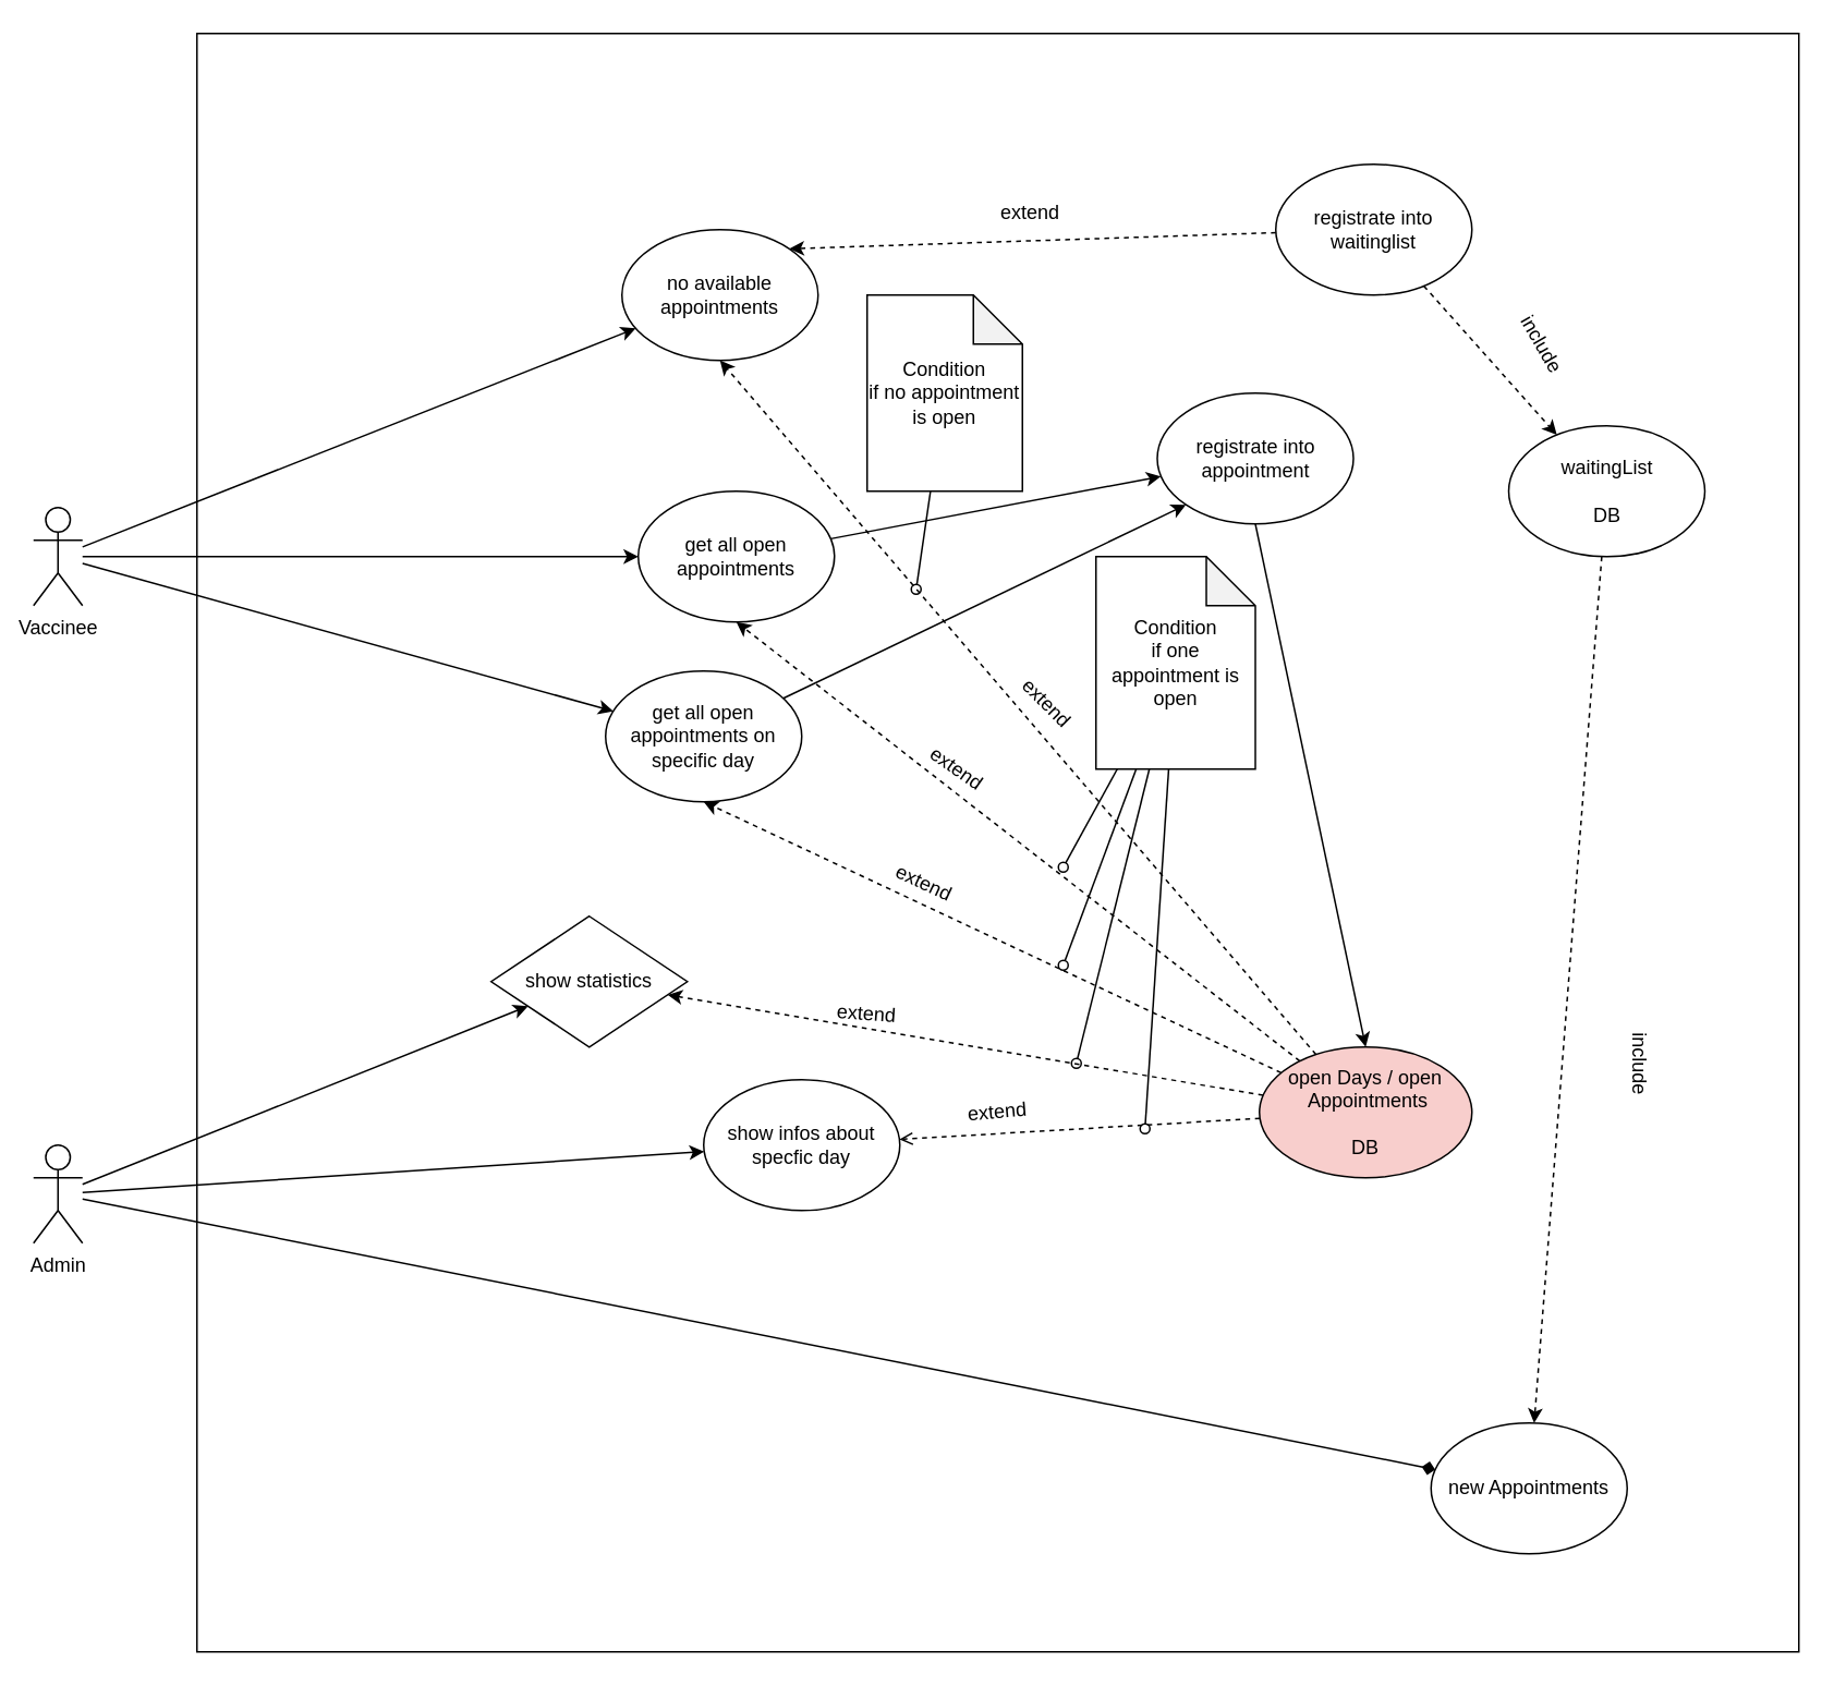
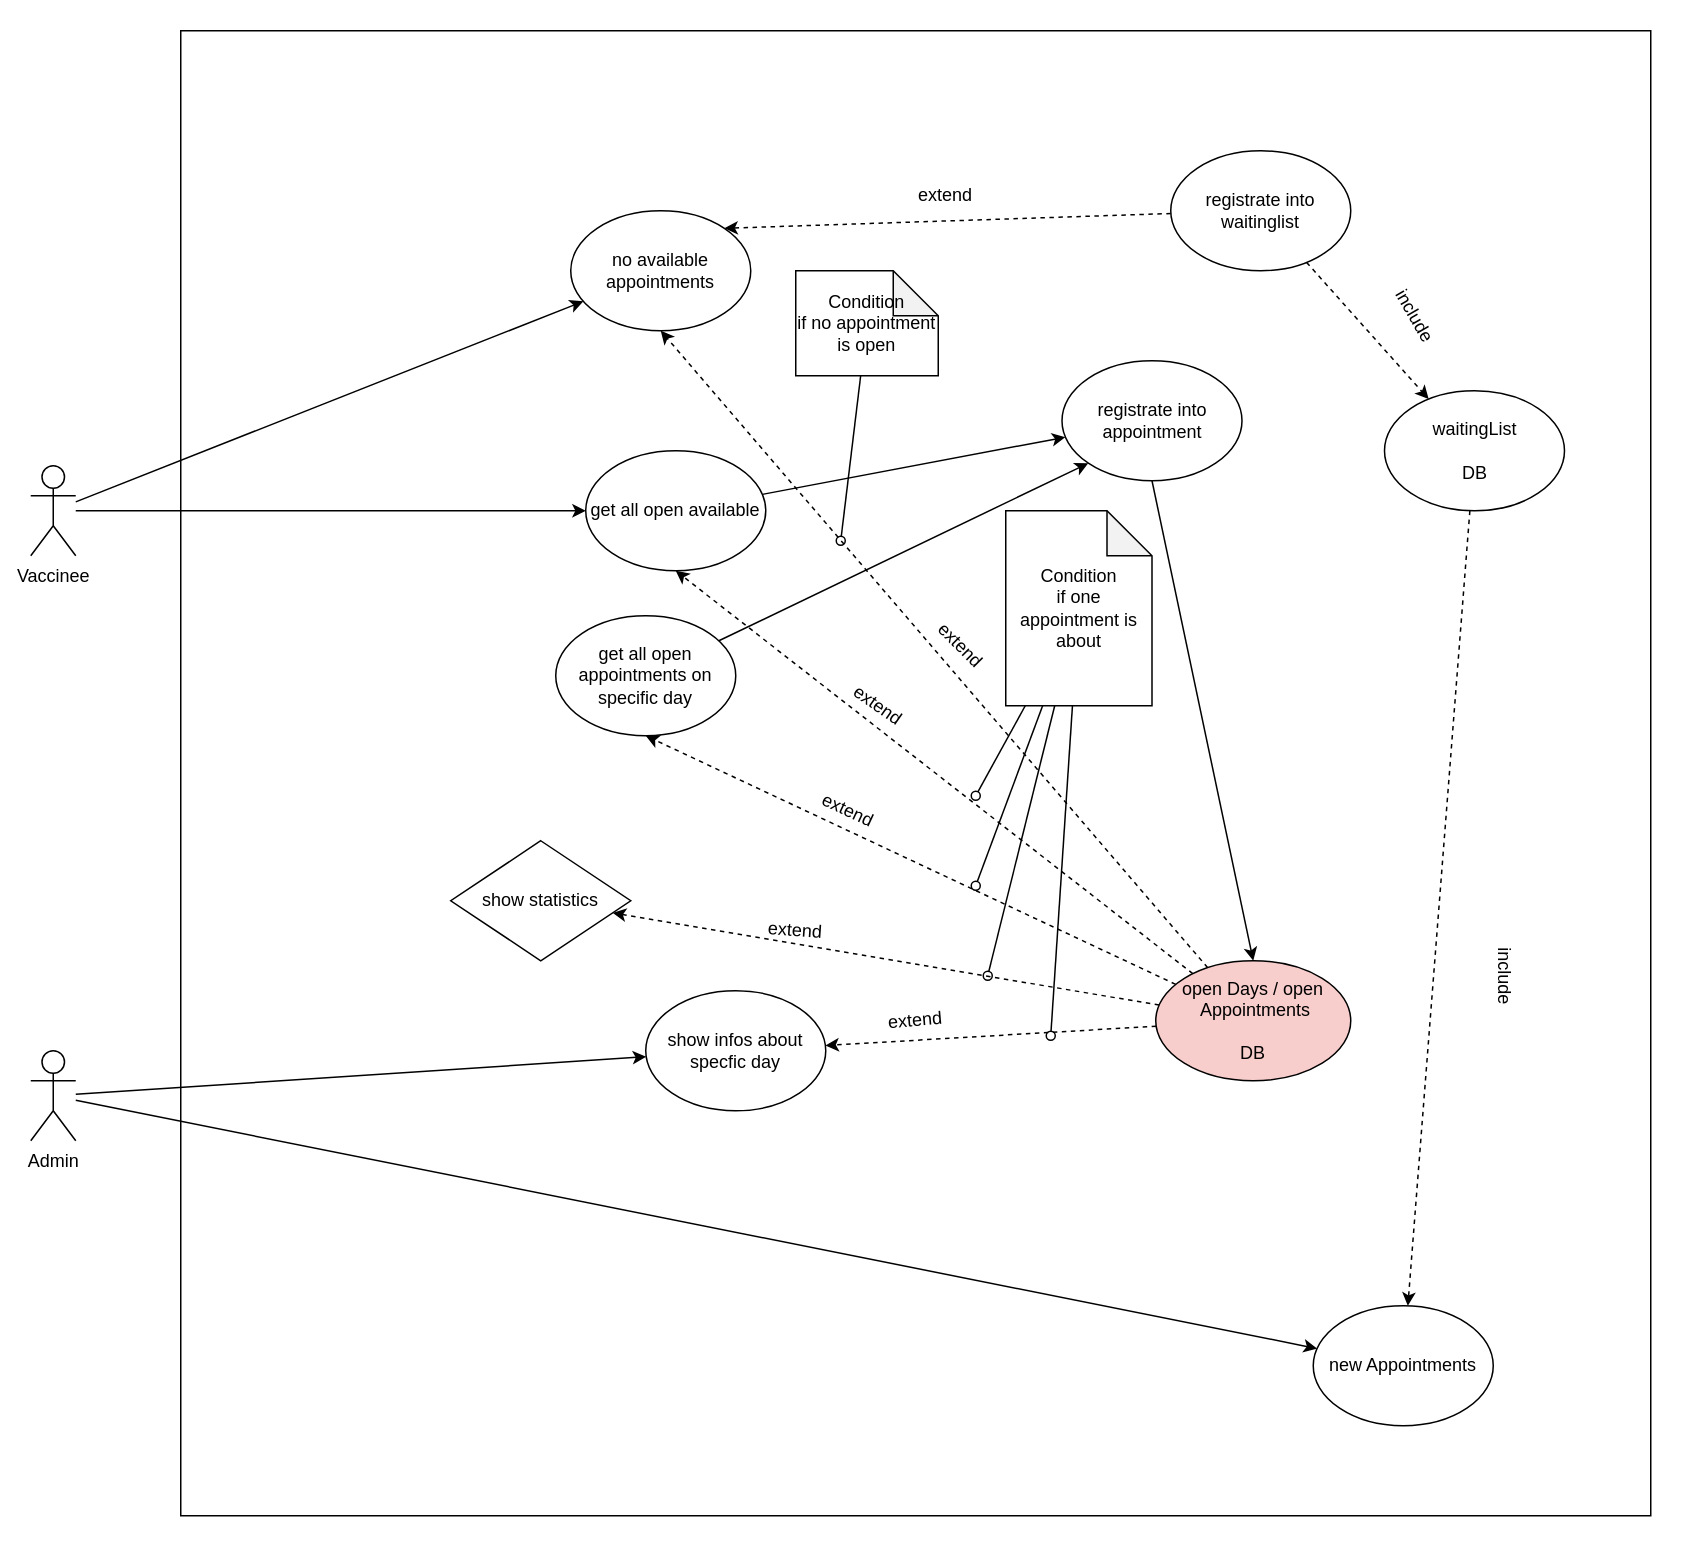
  <mxCell id="0" />
  <mxCell id="1" parent="0" />
  <mxCell id="2" value="" style="rounded=0;whiteSpace=wrap;html=1;" vertex="1" parent="1"><mxGeometry x="120" y="20" width="980" height="990" as="geometry" /></mxCell>
  <mxCell id="3" style="edgeStyle=none;rounded=0;orthogonalLoop=1;jettySize=auto;html=1;" edge="1" parent="1" source="6" target="33"><mxGeometry relative="1" as="geometry"><mxPoint x="260" y="350" as="targetPoint" /></mxGeometry></mxCell>
  <mxCell id="4" style="edgeStyle=none;rounded=0;orthogonalLoop=1;jettySize=auto;html=1;" edge="1" parent="1" source="6" target="14"><mxGeometry relative="1" as="geometry" /></mxCell>
- <mxCell id="5" style="edgeStyle=none;rounded=0;orthogonalLoop=1;jettySize=auto;html=1;endArrow=classic;endFill=1;" edge="1" parent="1" source="6" target="35"><mxGeometry relative="1" as="geometry" /></mxCell>
  <mxCell id="6" value="Vaccinee" style="shape=umlActor;verticalLabelPosition=bottom;verticalAlign=top;html=1;outlineConnect=0;" vertex="1" parent="1"><mxGeometry x="20" y="310" width="30" height="60" as="geometry" /></mxCell>
  <mxCell id="7" style="edgeStyle=none;rounded=0;orthogonalLoop=1;jettySize=auto;html=1;" edge="1" parent="1" source="10" target="37"><mxGeometry relative="1" as="geometry"><mxPoint x="350" y="660" as="targetPoint" /></mxGeometry></mxCell>
- <mxCell id="8" style="edgeStyle=none;rounded=0;orthogonalLoop=1;jettySize=auto;html=1;endArrow=diamond;" edge="1" parent="1" source="10" target="13"><mxGeometry relative="1" as="geometry" /></mxCell>
- <mxCell id="9" style="edgeStyle=none;rounded=0;orthogonalLoop=1;jettySize=auto;html=1;" edge="1" parent="1" source="10" target="29"><mxGeometry relative="1" as="geometry" /></mxCell>
+ <mxCell id="8" style="edgeStyle=none;rounded=0;orthogonalLoop=1;jettySize=auto;html=1;" edge="1" parent="1" source="10" target="13"><mxGeometry relative="1" as="geometry" /></mxCell>
  <mxCell id="10" value="Admin" style="shape=umlActor;verticalLabelPosition=bottom;verticalAlign=top;html=1;outlineConnect=0;" vertex="1" parent="1"><mxGeometry x="20" y="700" width="30" height="60" as="geometry" /></mxCell>
  <mxCell id="11" style="edgeStyle=none;rounded=0;orthogonalLoop=1;jettySize=auto;html=1;dashed=1;" edge="1" parent="1" source="12" target="13"><mxGeometry relative="1" as="geometry" /></mxCell>
  <mxCell id="12" value="waitingList&lt;br&gt;&lt;br&gt;DB" style="ellipse;whiteSpace=wrap;html=1;" vertex="1" parent="1"><mxGeometry x="922.5" y="260" width="120" height="80" as="geometry" /></mxCell>
  <mxCell id="13" value="new Appointments" style="ellipse;whiteSpace=wrap;html=1;" vertex="1" parent="1"><mxGeometry x="875" y="870" width="120" height="80" as="geometry" /></mxCell>
  <mxCell id="14" value="no available&lt;br&gt;appointments" style="ellipse;whiteSpace=wrap;html=1;" vertex="1" parent="1"><mxGeometry x="380" y="140" width="120" height="80" as="geometry" /></mxCell>
  <mxCell id="15" style="edgeStyle=none;rounded=0;orthogonalLoop=1;jettySize=auto;html=1;exitX=0.5;exitY=1;exitDx=0;exitDy=0;entryX=0.5;entryY=0;entryDx=0;entryDy=0;" edge="1" parent="1" source="16" target="22"><mxGeometry relative="1" as="geometry"><mxPoint x="845.961" y="319.933" as="sourcePoint" /><mxPoint x="790" y="590" as="targetPoint" /></mxGeometry></mxCell>
  <mxCell id="16" value="registrate into appointment" style="ellipse;whiteSpace=wrap;html=1;" vertex="1" parent="1"><mxGeometry x="707.5" y="240" width="120" height="80" as="geometry" /></mxCell>
  <mxCell id="17" style="edgeStyle=none;rounded=0;orthogonalLoop=1;jettySize=auto;html=1;dashed=1;entryX=0.5;entryY=1;entryDx=0;entryDy=0;" edge="1" parent="1" source="22" target="35"><mxGeometry relative="1" as="geometry" /></mxCell>
  <mxCell id="18" style="edgeStyle=none;rounded=0;orthogonalLoop=1;jettySize=auto;html=1;dashed=1;" edge="1" parent="1" source="22" target="29"><mxGeometry relative="1" as="geometry" /></mxCell>
  <mxCell id="19" style="edgeStyle=none;rounded=0;orthogonalLoop=1;jettySize=auto;html=1;entryX=0.5;entryY=1;entryDx=0;entryDy=0;dashed=1;" edge="1" parent="1" source="22" target="33"><mxGeometry relative="1" as="geometry" /></mxCell>
- <mxCell id="20" style="edgeStyle=none;rounded=0;orthogonalLoop=1;jettySize=auto;html=1;dashed=1;endArrow=open;" edge="1" parent="1" source="22" target="37"><mxGeometry relative="1" as="geometry" /></mxCell>
+ <mxCell id="20" style="edgeStyle=none;rounded=0;orthogonalLoop=1;jettySize=auto;html=1;dashed=1;" edge="1" parent="1" source="22" target="37"><mxGeometry relative="1" as="geometry" /></mxCell>
  <mxCell id="21" style="edgeStyle=none;rounded=0;orthogonalLoop=1;jettySize=auto;html=1;entryX=0.5;entryY=1;entryDx=0;entryDy=0;endArrow=classic;endFill=1;dashed=1;" edge="1" parent="1" source="22" target="14"><mxGeometry relative="1" as="geometry" /></mxCell>
  <mxCell id="22" value="open Days / open&lt;br&gt;&amp;nbsp;Appointments&lt;br&gt;&lt;br&gt;DB" style="ellipse;whiteSpace=wrap;html=1;fillColor=#f8cecc;" vertex="1" parent="1"><mxGeometry x="770" y="640" width="130" height="80" as="geometry" /></mxCell>
  <mxCell id="23" value="extend" style="text;html=1;strokeColor=none;fillColor=none;align=center;verticalAlign=middle;whiteSpace=wrap;rounded=0;rotation=25;" vertex="1" parent="1"><mxGeometry x="545" y="530" width="40" height="20" as="geometry" /></mxCell>
  <mxCell id="24" value="include" style="text;html=1;strokeColor=none;fillColor=none;align=center;verticalAlign=middle;whiteSpace=wrap;rounded=0;rotation=90;" vertex="1" parent="1"><mxGeometry x="982.5" y="640" width="40" height="20" as="geometry" /></mxCell>
  <mxCell id="25" style="edgeStyle=none;rounded=0;orthogonalLoop=1;jettySize=auto;html=1;entryX=1;entryY=0;entryDx=0;entryDy=0;dashed=1;" edge="1" parent="1" source="27" target="14"><mxGeometry relative="1" as="geometry" /></mxCell>
  <mxCell id="26" style="edgeStyle=none;rounded=0;orthogonalLoop=1;jettySize=auto;html=1;dashed=1;" edge="1" parent="1" source="27" target="12"><mxGeometry relative="1" as="geometry" /></mxCell>
  <mxCell id="27" value="registrate into waitinglist" style="ellipse;whiteSpace=wrap;html=1;" vertex="1" parent="1"><mxGeometry x="780" y="100" width="120" height="80" as="geometry" /></mxCell>
  <mxCell id="28" value="extend" style="text;html=1;strokeColor=none;fillColor=none;align=center;verticalAlign=middle;whiteSpace=wrap;rounded=0;rotation=0;" vertex="1" parent="1"><mxGeometry x="610" y="120" width="40" height="20" as="geometry" /></mxCell>
  <mxCell id="29" value="show statistics" style="rhombus;whiteSpace=wrap;html=1;" vertex="1" parent="1"><mxGeometry x="300" y="560" width="120" height="80" as="geometry" /></mxCell>
  <mxCell id="30" value="extend" style="text;html=1;strokeColor=none;fillColor=none;align=center;verticalAlign=middle;whiteSpace=wrap;rounded=0;rotation=4;" vertex="1" parent="1"><mxGeometry x="510" y="610" width="40" height="20" as="geometry" /></mxCell>
  <mxCell id="31" value="include" style="text;html=1;strokeColor=none;fillColor=none;align=center;verticalAlign=middle;whiteSpace=wrap;rounded=0;rotation=60;" vertex="1" parent="1"><mxGeometry x="922.5" y="200" width="40" height="20" as="geometry" /></mxCell>
  <mxCell id="32" style="edgeStyle=none;rounded=0;orthogonalLoop=1;jettySize=auto;html=1;" edge="1" parent="1" source="33" target="16"><mxGeometry relative="1" as="geometry" /></mxCell>
- <mxCell id="33" value="get all open appointments" style="ellipse;whiteSpace=wrap;html=1;" vertex="1" parent="1"><mxGeometry x="390" y="300" width="120" height="80" as="geometry" /></mxCell>
+ <mxCell id="33" value="get all open available" style="ellipse;whiteSpace=wrap;html=1;" vertex="1" parent="1"><mxGeometry x="390" y="300" width="120" height="80" as="geometry" /></mxCell>
  <mxCell id="34" style="edgeStyle=none;rounded=0;orthogonalLoop=1;jettySize=auto;html=1;entryX=0;entryY=1;entryDx=0;entryDy=0;" edge="1" parent="1" source="35" target="16"><mxGeometry relative="1" as="geometry" /></mxCell>
  <mxCell id="35" value="get all open appointments on specific day" style="ellipse;whiteSpace=wrap;html=1;" vertex="1" parent="1"><mxGeometry x="370" y="410" width="120" height="80" as="geometry" /></mxCell>
  <mxCell id="36" value="extend" style="text;html=1;strokeColor=none;fillColor=none;align=center;verticalAlign=middle;whiteSpace=wrap;rounded=0;rotation=35;" vertex="1" parent="1"><mxGeometry x="565" y="460" width="40" height="20" as="geometry" /></mxCell>
  <mxCell id="37" value="show infos about specfic day" style="ellipse;whiteSpace=wrap;html=1;" vertex="1" parent="1"><mxGeometry x="430" y="660" width="120" height="80" as="geometry" /></mxCell>
  <mxCell id="38" value="extend" style="text;html=1;strokeColor=none;fillColor=none;align=center;verticalAlign=middle;whiteSpace=wrap;rounded=0;rotation=-5;" vertex="1" parent="1"><mxGeometry x="590" y="670" width="40" height="20" as="geometry" /></mxCell>
  <mxCell id="39" style="edgeStyle=none;rounded=0;orthogonalLoop=1;jettySize=auto;html=1;endArrow=oval;endFill=0;" edge="1" parent="1" source="43"><mxGeometry relative="1" as="geometry"><mxPoint x="700" y="690" as="targetPoint" /></mxGeometry></mxCell>
  <mxCell id="40" style="edgeStyle=none;rounded=0;orthogonalLoop=1;jettySize=auto;html=1;endArrow=oval;endFill=0;" edge="1" parent="1" source="43"><mxGeometry relative="1" as="geometry"><mxPoint x="658" y="650" as="targetPoint" /></mxGeometry></mxCell>
  <mxCell id="41" style="edgeStyle=none;rounded=0;orthogonalLoop=1;jettySize=auto;html=1;endArrow=oval;endFill=0;" edge="1" parent="1" source="43"><mxGeometry relative="1" as="geometry"><mxPoint x="650" y="590" as="targetPoint" /></mxGeometry></mxCell>
  <mxCell id="42" style="edgeStyle=none;rounded=0;orthogonalLoop=1;jettySize=auto;html=1;endArrow=oval;endFill=0;" edge="1" parent="1" source="43"><mxGeometry relative="1" as="geometry"><mxPoint x="650" y="530" as="targetPoint" /></mxGeometry></mxCell>
- <mxCell id="43" value="Condition&lt;br&gt;if one appointment is open" style="shape=note;whiteSpace=wrap;html=1;backgroundOutline=1;darkOpacity=0.05;" vertex="1" parent="1"><mxGeometry x="670" y="340" width="97.5" height="130" as="geometry" /></mxCell>
+ <mxCell id="43" value="Condition&lt;br&gt;if one appointment is about" style="shape=note;whiteSpace=wrap;html=1;backgroundOutline=1;darkOpacity=0.05;" vertex="1" parent="1"><mxGeometry x="670" y="340" width="97.5" height="130" as="geometry" /></mxCell>
  <mxCell id="44" value="extend" style="text;html=1;strokeColor=none;fillColor=none;align=center;verticalAlign=middle;whiteSpace=wrap;rounded=0;rotation=45;" vertex="1" parent="1"><mxGeometry x="620" y="420" width="40" height="20" as="geometry" /></mxCell>
  <mxCell id="45" style="edgeStyle=none;rounded=0;orthogonalLoop=1;jettySize=auto;html=1;endArrow=oval;endFill=0;" edge="1" parent="1" source="46"><mxGeometry relative="1" as="geometry"><mxPoint x="560" y="360" as="targetPoint" /></mxGeometry></mxCell>
- <mxCell id="46" value="Condition&lt;br&gt;if no appointment is open" style="shape=note;whiteSpace=wrap;html=1;backgroundOutline=1;darkOpacity=0.05;" vertex="1" parent="1"><mxGeometry x="530" y="180" width="95" height="120" as="geometry" /></mxCell>
+ <mxCell id="46" value="Condition&lt;br&gt;if no appointment is open" style="shape=note;whiteSpace=wrap;html=1;backgroundOutline=1;darkOpacity=0.05;" vertex="1" parent="1"><mxGeometry x="530" y="180" width="95" height="70" as="geometry" /></mxCell>
